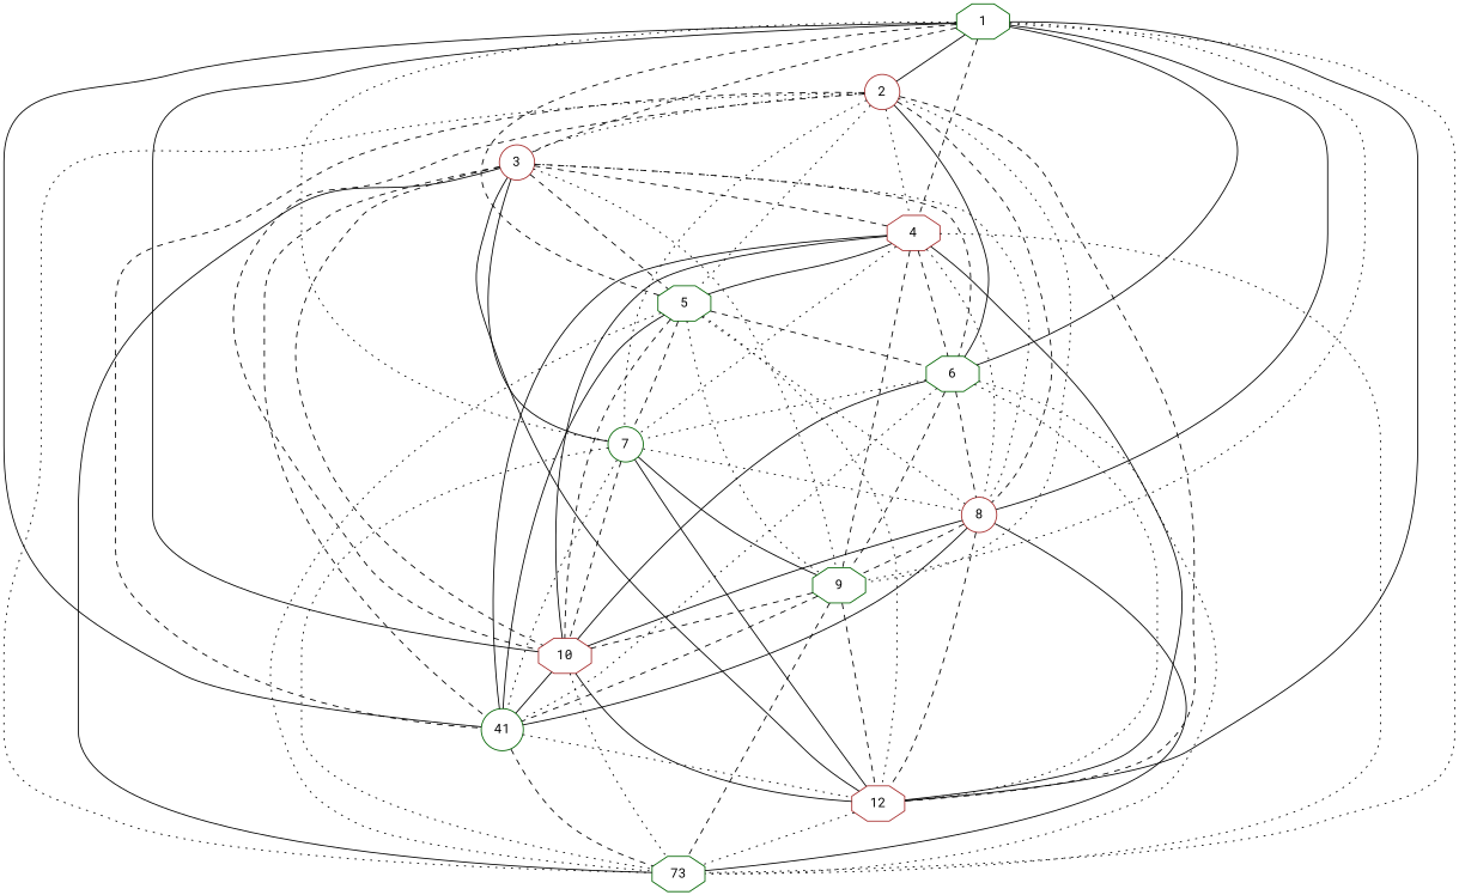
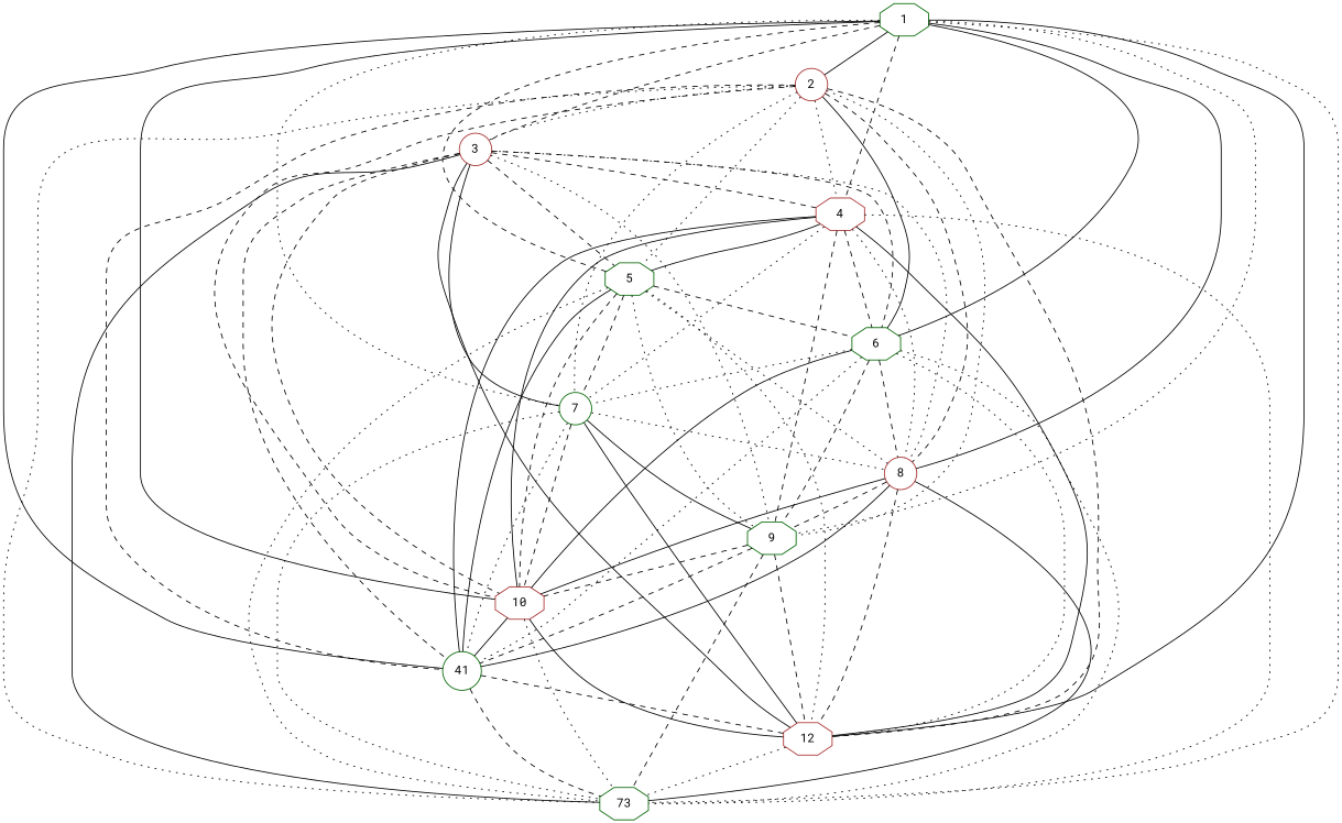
  graph {
    fontname="Roboto Mono"
    node [color=darkgreen fontname="Roboto Mono" shape=octagon]
    edge [fontname="Roboto Mono" style=dashed]
    2 [color=brown shape=circle]
    1
    3 [color=brown shape=circle]
    4 [color=brown]
    5
    6
    7 [shape=circle]
    8 [color=brown shape=circle]
    9
    10 [color=brown]
    n11 [label=41 shape=circle]
    12 [color=brown]
    n13 [label=73]
    2 -- 3 [style=dotted]
    2 -- 4 [style=dotted]
    2 -- 5 [style=dotted]
    2 -- 6 [style=solid]
    2 -- 7 [style=dotted]
    2 -- 8
    2 -- 9 [style=dotted]
    2 -- 10
    2 -- n11
    2 -- 12
    2 -- n13 [style=dotted]
    1 -- 2 [style=solid]
    1 -- 3
    1 -- 4
    1 -- 5
    1 -- 6 [style=solid]
    1 -- 7 [style=dotted]
    1 -- 8 [style=solid]
    1 -- 9 [style=dotted]
    1 -- 10 [style=solid]
    1 -- n11 [style=solid]
    1 -- 12 [style=solid]
    1 -- n13 [style=dotted]
    3 -- 4
    3 -- 5
    3 -- 6
    3 -- 7 [style=solid]
    3 -- 8 [style=dotted]
    3 -- 9 [style=dotted]
    3 -- 10
    3 -- n11
    3 -- 12 [style=solid]
    3 -- n13 [style=solid]
    4 -- 5 [style=solid]
    4 -- 6
    4 -- 7 [style=dotted]
    4 -- 8 [style=dotted]
    4 -- 9
    4 -- 10 [style=solid]
    4 -- n11 [style=solid]
    4 -- 12 [style=solid]
    4 -- n13 [style=dotted]
    5 -- 6
    5 -- 7
    5 -- 8 [style=dotted]
    5 -- 9 [style=dotted]
    5 -- 10
    5 -- n11 [style=solid]
    5 -- 12 [style=dotted]
    5 -- n13 [style=dotted]
    6 -- 7 [style=dotted]
    6 -- 8
    6 -- 9
    6 -- 10 [style=solid]
    6 -- n11 [style=dotted]
    6 -- 12 [style=dotted]
    6 -- n13 [style=dotted]
    7 -- 8 [style=dotted]
    7 -- 9 [style=solid]
    7 -- 10
    7 -- n11 [style=dotted]
    7 -- 12 [style=solid]
    7 -- n13 [style=dotted]
    8 -- 9
    8 -- 10 [style=solid]
    8 -- n11 [style=solid]
    8 -- 12
    8 -- n13 [style=solid]
    9 -- 10
    9 -- n11
    9 -- 12
    9 -- n13
    10 -- n11 [style=solid]
    10 -- 12 [style=solid]
    10 -- n13 [style=dotted]
-   n11 -- 12 [style=dotted]
+   n11 -- 12
    n11 -- n13
    12 -- n13 [style=dotted]
  }
